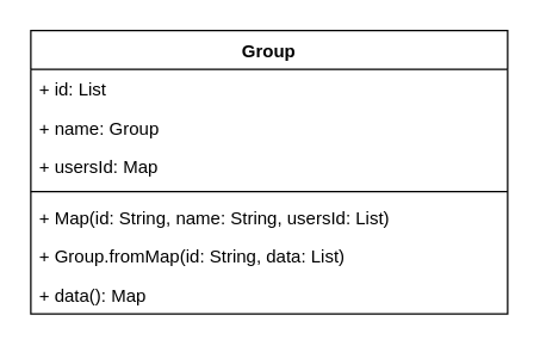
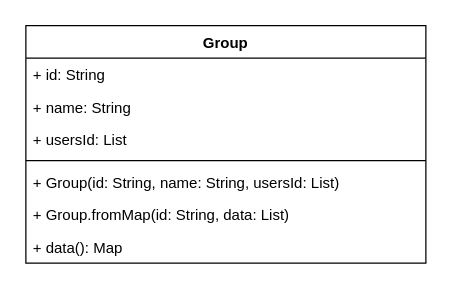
  <mxCell id="0" />
  <mxCell id="1" parent="0" />
  <mxCell id="2" value="Group" style="swimlane;fontStyle=1;align=center;verticalAlign=top;childLayout=stackLayout;horizontal=1;startSize=26;horizontalStack=0;resizeParent=1;resizeParentMax=0;resizeLast=0;collapsible=1;marginBottom=0;" vertex="1" parent="1"><mxGeometry x="20" y="20" width="320" height="190" as="geometry" /></mxCell>
- <mxCell id="3" value="+ id: List" style="text;strokeColor=none;fillColor=none;align=left;verticalAlign=top;spacingLeft=4;spacingRight=4;overflow=hidden;rotatable=0;points=[[0,0.5],[1,0.5]];portConstraint=eastwest;" vertex="1" parent="2"><mxGeometry y="26" width="320" height="26" as="geometry" /></mxCell>
- <mxCell id="4" value="+ name: Group" style="text;strokeColor=none;fillColor=none;align=left;verticalAlign=top;spacingLeft=4;spacingRight=4;overflow=hidden;rotatable=0;points=[[0,0.5],[1,0.5]];portConstraint=eastwest;" vertex="1" parent="2"><mxGeometry y="52" width="320" height="26" as="geometry" /></mxCell>
- <mxCell id="5" value="+ usersId: Map" style="text;strokeColor=none;fillColor=none;align=left;verticalAlign=top;spacingLeft=4;spacingRight=4;overflow=hidden;rotatable=0;points=[[0,0.5],[1,0.5]];portConstraint=eastwest;" vertex="1" parent="2"><mxGeometry y="78" width="320" height="26" as="geometry" /></mxCell>
+ <mxCell id="3" value="+ id: String" style="text;strokeColor=none;fillColor=none;align=left;verticalAlign=top;spacingLeft=4;spacingRight=4;overflow=hidden;rotatable=0;points=[[0,0.5],[1,0.5]];portConstraint=eastwest;" vertex="1" parent="2"><mxGeometry y="26" width="320" height="26" as="geometry" /></mxCell>
+ <mxCell id="4" value="+ name: String" style="text;strokeColor=none;fillColor=none;align=left;verticalAlign=top;spacingLeft=4;spacingRight=4;overflow=hidden;rotatable=0;points=[[0,0.5],[1,0.5]];portConstraint=eastwest;" vertex="1" parent="2"><mxGeometry y="52" width="320" height="26" as="geometry" /></mxCell>
+ <mxCell id="5" value="+ usersId: List" style="text;strokeColor=none;fillColor=none;align=left;verticalAlign=top;spacingLeft=4;spacingRight=4;overflow=hidden;rotatable=0;points=[[0,0.5],[1,0.5]];portConstraint=eastwest;" vertex="1" parent="2"><mxGeometry y="78" width="320" height="26" as="geometry" /></mxCell>
  <mxCell id="6" value="" style="line;strokeWidth=1;fillColor=none;align=left;verticalAlign=middle;spacingTop=-1;spacingLeft=3;spacingRight=3;rotatable=0;labelPosition=right;points=[];portConstraint=eastwest;" vertex="1" parent="2"><mxGeometry y="104" width="320" height="8" as="geometry" /></mxCell>
- <mxCell id="7" value="+ Map(id: String, name: String, usersId: List)" style="text;strokeColor=none;fillColor=none;align=left;verticalAlign=top;spacingLeft=4;spacingRight=4;overflow=hidden;rotatable=0;points=[[0,0.5],[1,0.5]];portConstraint=eastwest;" vertex="1" parent="2"><mxGeometry y="112" width="320" height="26" as="geometry" /></mxCell>
+ <mxCell id="7" value="+ Group(id: String, name: String, usersId: List)" style="text;strokeColor=none;fillColor=none;align=left;verticalAlign=top;spacingLeft=4;spacingRight=4;overflow=hidden;rotatable=0;points=[[0,0.5],[1,0.5]];portConstraint=eastwest;" vertex="1" parent="2"><mxGeometry y="112" width="320" height="26" as="geometry" /></mxCell>
  <mxCell id="8" value="+ Group.fromMap(id: String, data: List)" style="text;strokeColor=none;fillColor=none;align=left;verticalAlign=top;spacingLeft=4;spacingRight=4;overflow=hidden;rotatable=0;points=[[0,0.5],[1,0.5]];portConstraint=eastwest;" vertex="1" parent="2"><mxGeometry y="138" width="320" height="26" as="geometry" /></mxCell>
  <mxCell id="9" value="+ data(): Map" style="text;strokeColor=none;fillColor=none;align=left;verticalAlign=top;spacingLeft=4;spacingRight=4;overflow=hidden;rotatable=0;points=[[0,0.5],[1,0.5]];portConstraint=eastwest;" vertex="1" parent="2"><mxGeometry y="164" width="320" height="26" as="geometry" /></mxCell>
